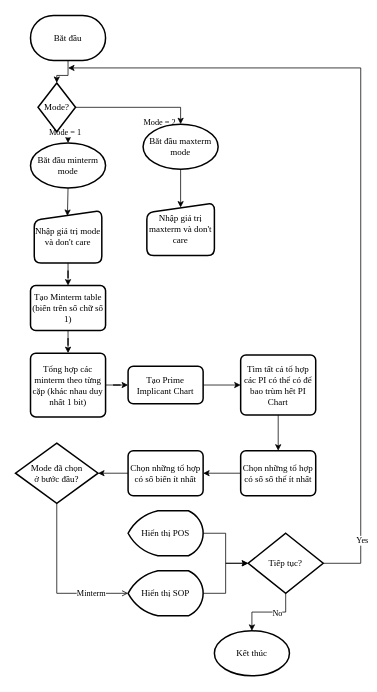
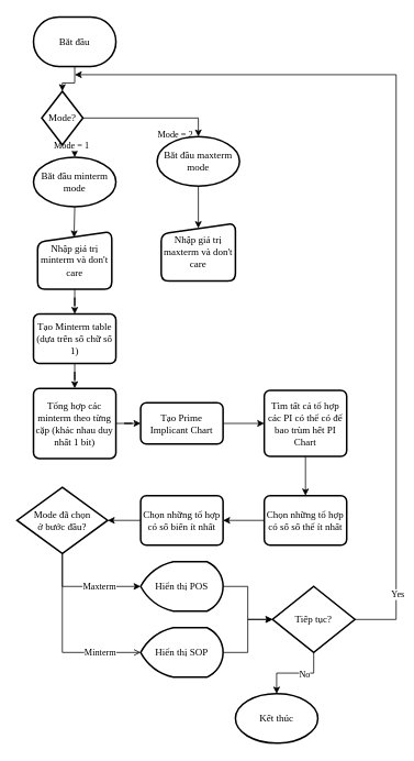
  <mxCell id="0" />
  <mxCell id="1" parent="0" />
  <mxCell id="2" style="edgeStyle=orthogonalEdgeStyle;rounded=0;orthogonalLoop=1;jettySize=auto;html=1;entryX=0.5;entryY=0;entryDx=0;entryDy=0;entryPerimeter=0;fontFamily=Verdana;" edge="1" parent="1" source="3" target="8"><mxGeometry relative="1" as="geometry" /></mxCell>
  <mxCell id="3" value="Bắt đầu" style="strokeWidth=2;html=1;shape=mxgraph.flowchart.terminator;whiteSpace=wrap;fontFamily=Verdana;" vertex="1" parent="1"><mxGeometry x="40" y="20" width="100" height="60" as="geometry" /></mxCell>
  <mxCell id="4" style="edgeStyle=orthogonalEdgeStyle;rounded=0;orthogonalLoop=1;jettySize=auto;html=1;exitX=0.5;exitY=1;exitDx=0;exitDy=0;exitPerimeter=0;entryX=0.5;entryY=0;entryDx=0;entryDy=0;entryPerimeter=0;fontFamily=Verdana;" edge="1" parent="1" source="8" target="10"><mxGeometry relative="1" as="geometry" /></mxCell>
  <mxCell id="5" value="Mode = 1" style="edgeLabel;html=1;align=center;verticalAlign=middle;resizable=0;points=[];fontFamily=Verdana;" vertex="1" connectable="0" parent="4"><mxGeometry x="-0.317" relative="1" as="geometry"><mxPoint as="offset" /></mxGeometry></mxCell>
  <mxCell id="6" style="edgeStyle=orthogonalEdgeStyle;rounded=0;orthogonalLoop=1;jettySize=auto;html=1;exitX=1;exitY=0.5;exitDx=0;exitDy=0;exitPerimeter=0;entryX=0.5;entryY=0;entryDx=0;entryDy=0;entryPerimeter=0;fontFamily=Verdana;" edge="1" parent="1" source="8" target="34"><mxGeometry relative="1" as="geometry" /></mxCell>
  <mxCell id="7" value="Mode = 2" style="edgeLabel;html=1;align=center;verticalAlign=middle;resizable=0;points=[];fontFamily=Verdana;" vertex="1" connectable="0" parent="6"><mxGeometry x="-0.125" y="1" relative="1" as="geometry"><mxPoint x="40" y="21" as="offset" /></mxGeometry></mxCell>
  <mxCell id="8" value="&lt;div&gt;Mode?&lt;/div&gt;" style="strokeWidth=2;html=1;shape=mxgraph.flowchart.decision;whiteSpace=wrap;fontFamily=Verdana;" vertex="1" parent="1"><mxGeometry x="50" y="110" width="50" height="65" as="geometry" /></mxCell>
  <mxCell id="9" style="edgeStyle=orthogonalEdgeStyle;rounded=0;orthogonalLoop=1;jettySize=auto;html=1;exitX=0.5;exitY=1;exitDx=0;exitDy=0;exitPerimeter=0;entryX=0.491;entryY=0.103;entryDx=0;entryDy=0;entryPerimeter=0;fontFamily=Verdana;" edge="1" parent="1" source="10" target="12"><mxGeometry relative="1" as="geometry" /></mxCell>
  <mxCell id="10" value="Bắt đầu minterm mode" style="strokeWidth=2;html=1;shape=mxgraph.flowchart.start_1;whiteSpace=wrap;fontFamily=Verdana;" vertex="1" parent="1"><mxGeometry x="40" y="190" width="100" height="60" as="geometry" /></mxCell>
  <mxCell id="11" value="" style="edgeStyle=orthogonalEdgeStyle;rounded=0;orthogonalLoop=1;jettySize=auto;html=1;fontFamily=Verdana;" edge="1" parent="1" source="12" target="14"><mxGeometry relative="1" as="geometry" /></mxCell>
- <mxCell id="12" value="Nhập giá trị mode và don't care" style="html=1;strokeWidth=2;shape=manualInput;whiteSpace=wrap;rounded=1;size=13;arcSize=18;fontFamily=Verdana;" vertex="1" parent="1"><mxGeometry x="45" y="280" width="90" height="70" as="geometry" /></mxCell>
+ <mxCell id="12" value="Nhập giá trị minterm và don't care" style="html=1;strokeWidth=2;shape=manualInput;whiteSpace=wrap;rounded=1;size=13;arcSize=18;fontFamily=Verdana;" vertex="1" parent="1"><mxGeometry x="45" y="280" width="90" height="70" as="geometry" /></mxCell>
  <mxCell id="13" value="" style="edgeStyle=orthogonalEdgeStyle;rounded=0;orthogonalLoop=1;jettySize=auto;html=1;fontFamily=Verdana;" edge="1" parent="1" source="14" target="18"><mxGeometry relative="1" as="geometry" /></mxCell>
- <mxCell id="14" value="Tạo Minterm table (biến trên số chữ số 1)" style="rounded=1;whiteSpace=wrap;html=1;absoluteArcSize=1;arcSize=14;strokeWidth=2;fontFamily=Verdana;" vertex="1" parent="1"><mxGeometry x="40" y="380" width="100" height="60" as="geometry" /></mxCell>
+ <mxCell id="14" value="Tạo Minterm table (dựa trên số chữ số 1)" style="rounded=1;whiteSpace=wrap;html=1;absoluteArcSize=1;arcSize=14;strokeWidth=2;fontFamily=Verdana;" vertex="1" parent="1"><mxGeometry x="40" y="380" width="100" height="60" as="geometry" /></mxCell>
  <mxCell id="15" style="edgeStyle=orthogonalEdgeStyle;rounded=0;orthogonalLoop=1;jettySize=auto;html=1;entryX=0;entryY=0.5;entryDx=0;entryDy=0;fontFamily=Verdana;" edge="1" parent="1" source="16" target="20"><mxGeometry relative="1" as="geometry" /></mxCell>
  <mxCell id="16" value="Tạo Prime Implicant Chart" style="rounded=1;whiteSpace=wrap;html=1;absoluteArcSize=1;arcSize=14;strokeWidth=2;fontFamily=Verdana;" vertex="1" parent="1"><mxGeometry x="170" y="487.5" width="100" height="50" as="geometry" /></mxCell>
  <mxCell id="17" style="edgeStyle=orthogonalEdgeStyle;rounded=0;orthogonalLoop=1;jettySize=auto;html=1;entryX=0;entryY=0.5;entryDx=0;entryDy=0;fontFamily=Verdana;" edge="1" parent="1" source="18" target="16"><mxGeometry relative="1" as="geometry" /></mxCell>
  <mxCell id="18" value="Tổng hợp các minterm theo từng cặp (khác nhau duy nhất 1 bit)" style="rounded=1;whiteSpace=wrap;html=1;absoluteArcSize=1;arcSize=14;strokeWidth=2;fontFamily=Verdana;" vertex="1" parent="1"><mxGeometry x="40" y="470" width="100" height="85" as="geometry" /></mxCell>
  <mxCell id="19" style="edgeStyle=orthogonalEdgeStyle;rounded=0;orthogonalLoop=1;jettySize=auto;html=1;entryX=0.5;entryY=0;entryDx=0;entryDy=0;fontFamily=Verdana;" edge="1" parent="1" source="20" target="22"><mxGeometry relative="1" as="geometry" /></mxCell>
  <mxCell id="20" value="Tìm tất cả tổ hợp các PI có thể có để bao trùm hết PI Chart" style="rounded=1;whiteSpace=wrap;html=1;absoluteArcSize=1;arcSize=14;strokeWidth=2;fontFamily=Verdana;" vertex="1" parent="1"><mxGeometry x="320" y="472.5" width="100" height="80" as="geometry" /></mxCell>
  <mxCell id="21" style="edgeStyle=orthogonalEdgeStyle;rounded=0;orthogonalLoop=1;jettySize=auto;html=1;entryX=1;entryY=0.5;entryDx=0;entryDy=0;fontFamily=Verdana;" edge="1" parent="1" source="22" target="24"><mxGeometry relative="1" as="geometry" /></mxCell>
  <mxCell id="22" value="Chọn những tổ hợp có số số thể ít nhất" style="rounded=1;whiteSpace=wrap;html=1;absoluteArcSize=1;arcSize=14;strokeWidth=2;fontFamily=Verdana;" vertex="1" parent="1"><mxGeometry x="320" y="600" width="100" height="60" as="geometry" /></mxCell>
  <mxCell id="23" style="edgeStyle=orthogonalEdgeStyle;rounded=0;orthogonalLoop=1;jettySize=auto;html=1;entryX=1;entryY=0.5;entryDx=0;entryDy=0;entryPerimeter=0;fontFamily=Verdana;" edge="1" parent="1" source="24" target="28"><mxGeometry relative="1" as="geometry" /></mxCell>
  <mxCell id="24" value="Chọn những tổ hợp có số biến ít nhất" style="rounded=1;whiteSpace=wrap;html=1;absoluteArcSize=1;arcSize=14;strokeWidth=2;fontFamily=Verdana;" vertex="1" parent="1"><mxGeometry x="170" y="600" width="100" height="60" as="geometry" /></mxCell>
+ <mxCell id="25" value="Maxterm" style="edgeStyle=orthogonalEdgeStyle;rounded=0;orthogonalLoop=1;jettySize=auto;html=1;entryX=0;entryY=0.5;entryDx=0;entryDy=0;entryPerimeter=0;fontFamily=Verdana;" edge="1" parent="1" source="28" target="32"><mxGeometry x="0.259" relative="1" as="geometry"><Array as="points"><mxPoint x="75" y="710" /></Array><mxPoint as="offset" /></mxGeometry></mxCell>
  <mxCell id="26" style="edgeStyle=orthogonalEdgeStyle;rounded=0;orthogonalLoop=1;jettySize=auto;html=1;entryX=0;entryY=0.5;entryDx=0;entryDy=0;entryPerimeter=0;fontFamily=Verdana;endArrow=open;" edge="1" parent="1" source="28" target="30"><mxGeometry relative="1" as="geometry"><Array as="points"><mxPoint x="75" y="790" /></Array></mxGeometry></mxCell>
  <mxCell id="27" value="Minterm" style="edgeLabel;html=1;align=center;verticalAlign=middle;resizable=0;points=[];fontFamily=Verdana;" vertex="1" connectable="0" parent="26"><mxGeometry x="0.336" y="-1" relative="1" as="geometry"><mxPoint x="21.59" y="-1.03" as="offset" /></mxGeometry></mxCell>
  <mxCell id="28" value="&lt;div&gt;Mode đã chọn&lt;/div&gt;&lt;div&gt; ở bước đầu?&lt;/div&gt;" style="strokeWidth=2;html=1;shape=mxgraph.flowchart.decision;whiteSpace=wrap;fontFamily=Verdana;" vertex="1" parent="1"><mxGeometry x="20" y="590" width="110" height="80" as="geometry" /></mxCell>
  <mxCell id="29" style="edgeStyle=orthogonalEdgeStyle;rounded=0;orthogonalLoop=1;jettySize=auto;html=1;entryX=0;entryY=0.5;entryDx=0;entryDy=0;entryPerimeter=0;fontFamily=Verdana;" edge="1" parent="1" source="30" target="38"><mxGeometry relative="1" as="geometry" /></mxCell>
  <mxCell id="30" value="Hiển thị SOP" style="strokeWidth=2;html=1;shape=mxgraph.flowchart.display;whiteSpace=wrap;fontFamily=Verdana;" vertex="1" parent="1"><mxGeometry x="170" y="760" width="100" height="60" as="geometry" /></mxCell>
  <mxCell id="31" style="edgeStyle=orthogonalEdgeStyle;rounded=0;orthogonalLoop=1;jettySize=auto;html=1;entryX=0;entryY=0.5;entryDx=0;entryDy=0;entryPerimeter=0;fontFamily=Verdana;" edge="1" parent="1" source="32" target="38"><mxGeometry relative="1" as="geometry" /></mxCell>
  <mxCell id="32" value="Hiển thị POS" style="strokeWidth=2;html=1;shape=mxgraph.flowchart.display;whiteSpace=wrap;fontFamily=Verdana;" vertex="1" parent="1"><mxGeometry x="170" y="680" width="100" height="60" as="geometry" /></mxCell>
  <mxCell id="33" value="" style="edgeStyle=orthogonalEdgeStyle;rounded=0;orthogonalLoop=1;jettySize=auto;html=1;fontFamily=Verdana;entryX=0.5;entryY=0.086;entryDx=0;entryDy=0;entryPerimeter=0;" edge="1" parent="1" source="34" target="35"><mxGeometry relative="1" as="geometry" /></mxCell>
  <mxCell id="34" value="Bắt đầu maxterm mode" style="strokeWidth=2;html=1;shape=mxgraph.flowchart.start_1;whiteSpace=wrap;fontFamily=Verdana;" vertex="1" parent="1"><mxGeometry x="190" y="165" width="100" height="60" as="geometry" /></mxCell>
  <mxCell id="35" value="Nhập giá trị maxterm và don't care" style="html=1;strokeWidth=2;shape=manualInput;whiteSpace=wrap;rounded=1;size=13;arcSize=18;fontFamily=Verdana;" vertex="1" parent="1"><mxGeometry x="195" y="270" width="90" height="70" as="geometry" /></mxCell>
  <mxCell id="36" style="edgeStyle=orthogonalEdgeStyle;rounded=0;orthogonalLoop=1;jettySize=auto;html=1;entryX=0.5;entryY=0;entryDx=0;entryDy=0;entryPerimeter=0;fontFamily=Verdana;" edge="1" parent="1" source="38" target="43"><mxGeometry relative="1" as="geometry" /></mxCell>
  <mxCell id="37" value="No" style="edgeLabel;html=1;align=center;verticalAlign=middle;resizable=0;points=[];fontFamily=Verdana;" vertex="1" connectable="0" parent="36"><mxGeometry x="-0.233" y="1" relative="1" as="geometry"><mxPoint x="-1" as="offset" /></mxGeometry></mxCell>
  <mxCell id="38" value="Tiếp tục?" style="strokeWidth=2;html=1;shape=mxgraph.flowchart.decision;whiteSpace=wrap;fontFamily=Verdana;" vertex="1" parent="1"><mxGeometry x="330" y="710" width="100" height="80" as="geometry" /></mxCell>
  <mxCell id="39" value="" style="endArrow=classic;html=1;fontFamily=Verdana;" edge="1" parent="1"><mxGeometry width="50" height="50" relative="1" as="geometry"><mxPoint x="480" y="90" as="sourcePoint" /><mxPoint x="90" y="90" as="targetPoint" /></mxGeometry></mxCell>
  <mxCell id="40" value="" style="endArrow=none;html=1;fontFamily=Verdana;" edge="1" parent="1"><mxGeometry width="50" height="50" relative="1" as="geometry"><mxPoint x="480" y="750" as="sourcePoint" /><mxPoint x="480" y="90" as="targetPoint" /></mxGeometry></mxCell>
  <mxCell id="41" value="Yes" style="edgeLabel;html=1;align=center;verticalAlign=middle;resizable=0;points=[];fontFamily=Verdana;" vertex="1" connectable="0" parent="40"><mxGeometry x="-0.87" y="-1" relative="1" as="geometry"><mxPoint y="12.86" as="offset" /></mxGeometry></mxCell>
  <mxCell id="42" value="" style="endArrow=none;html=1;fontFamily=Verdana;" edge="1" parent="1" source="38"><mxGeometry width="50" height="50" relative="1" as="geometry"><mxPoint x="300" y="730" as="sourcePoint" /><mxPoint x="480" y="750" as="targetPoint" /></mxGeometry></mxCell>
  <mxCell id="43" value="Kết thúc" style="strokeWidth=2;html=1;shape=mxgraph.flowchart.start_1;whiteSpace=wrap;fontFamily=Verdana;" vertex="1" parent="1"><mxGeometry x="285" y="840" width="100" height="60" as="geometry" /></mxCell>
